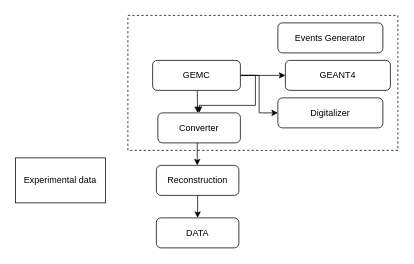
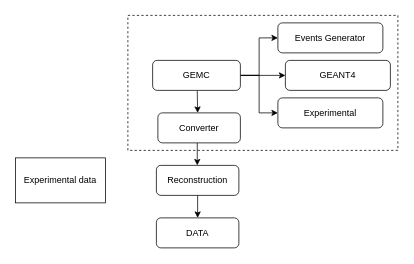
  <mxCell id="0" />
  <mxCell id="1" parent="0" />
  <mxCell id="2" value="" style="rounded=0;whiteSpace=wrap;html=1;dashed=1;" vertex="1" parent="1"><mxGeometry x="170" y="20" width="360" height="180" as="geometry" /></mxCell>
  <mxCell id="3" value="Events Generator" style="rounded=1;whiteSpace=wrap;html=1;" parent="1" vertex="1"><mxGeometry x="370" y="30" width="140" height="40" as="geometry" /></mxCell>
  <mxCell id="4" value="" style="endArrow=classic;html=1;" parent="1" edge="1"><mxGeometry width="50" height="50" relative="1" as="geometry"><mxPoint x="262.5" y="120" as="sourcePoint" /><mxPoint x="263" y="150" as="targetPoint" /></mxGeometry></mxCell>
  <mxCell id="5" value="&lt;div&gt;Converter&lt;/div&gt;" style="rounded=1;whiteSpace=wrap;html=1;" parent="1" vertex="1"><mxGeometry x="210" y="150" width="110" height="40" as="geometry" /></mxCell>
  <mxCell id="6" value="" style="endArrow=classic;html=1;" parent="1" edge="1"><mxGeometry width="50" height="50" relative="1" as="geometry"><mxPoint x="262.5" y="190" as="sourcePoint" /><mxPoint x="263" y="220" as="targetPoint" /><Array as="points"><mxPoint x="262.5" y="220" /></Array></mxGeometry></mxCell>
  <mxCell id="7" value="Reconstruction" style="rounded=1;whiteSpace=wrap;html=1;" parent="1" vertex="1"><mxGeometry x="208" y="220" width="110" height="40" as="geometry" /></mxCell>
  <mxCell id="8" value="" style="endArrow=classic;html=1;" parent="1" edge="1"><mxGeometry width="50" height="50" relative="1" as="geometry"><mxPoint x="263" y="260" as="sourcePoint" /><mxPoint x="263" y="290" as="targetPoint" /></mxGeometry></mxCell>
  <mxCell id="9" value="DATA" style="rounded=1;whiteSpace=wrap;html=1;" parent="1" vertex="1"><mxGeometry x="208" y="290" width="110" height="40" as="geometry" /></mxCell>
  <mxCell id="10" value="" style="edgeStyle=orthogonalEdgeStyle;rounded=0;orthogonalLoop=1;jettySize=auto;html=1;" parent="1" source="13" target="14" edge="1"><mxGeometry relative="1" as="geometry" /></mxCell>
- <mxCell id="11" style="edgeStyle=orthogonalEdgeStyle;rounded=0;orthogonalLoop=1;jettySize=auto;html=1;exitX=1;exitY=0.5;exitDx=0;exitDy=0;" parent="1" source="13" target="5" edge="1"><mxGeometry relative="1" as="geometry" /></mxCell>
+ <mxCell id="11" style="edgeStyle=orthogonalEdgeStyle;rounded=0;orthogonalLoop=1;jettySize=auto;html=1;exitX=1;exitY=0.5;exitDx=0;exitDy=0;entryX=0;entryY=0.5;entryDx=0;entryDy=0;" parent="1" source="13" target="3" edge="1"><mxGeometry relative="1" as="geometry" /></mxCell>
  <mxCell id="12" style="edgeStyle=orthogonalEdgeStyle;rounded=0;orthogonalLoop=1;jettySize=auto;html=1;exitX=1;exitY=0.5;exitDx=0;exitDy=0;entryX=0;entryY=0.5;entryDx=0;entryDy=0;" parent="1" source="13" target="15" edge="1"><mxGeometry relative="1" as="geometry" /></mxCell>
  <mxCell id="13" value="GEMC" style="rounded=1;whiteSpace=wrap;html=1;" parent="1" vertex="1"><mxGeometry x="203" y="80" width="117" height="40" as="geometry" /></mxCell>
  <mxCell id="14" value="GEANT4" style="rounded=1;whiteSpace=wrap;html=1;" parent="1" vertex="1"><mxGeometry x="380" y="80" width="140" height="40" as="geometry" /></mxCell>
- <mxCell id="15" value="Digitalizer" style="rounded=1;whiteSpace=wrap;html=1;" parent="1" vertex="1"><mxGeometry x="370" y="130" width="140" height="40" as="geometry" /></mxCell>
+ <mxCell id="15" value="Experimental" style="rounded=1;whiteSpace=wrap;html=1;" parent="1" vertex="1"><mxGeometry x="370" y="130" width="140" height="40" as="geometry" /></mxCell>
  <mxCell id="16" value="Experimental data" style="rounded=0;whiteSpace=wrap;html=1;" vertex="1" parent="1"><mxGeometry x="20" y="210" width="120" height="60" as="geometry" /></mxCell>
